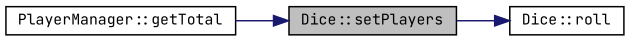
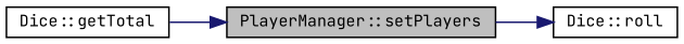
  digraph {
    fontname="JetBrains Mono"
    rankdir=LR
    node [color=black fillcolor=white fontname="JetBrains Mono" fontsize=10 shape=record style=filled]
    edge [color=midnightblue fontname="JetBrains Mono" fontsize=10 labelfontname=FreeSans labelfontsize=10 style=solid]
-   n1 [fillcolor=grey75 fontcolor=black height=0.2 label="Dice::setPlayers" width=0.4]
+   n1 [fillcolor=grey75 fontcolor=black height=0.2 label="PlayerManager::setPlayers" width=0.4]
    n2 [height=0.2 label="Dice::roll" width=0.4]
-   n3 [height=0.2 label="PlayerManager::getTotal" width=0.4]
+   n3 [height=0.2 label="Dice::getTotal" width=0.4]
    n1 -> n2
    n3 -> n1
  }
